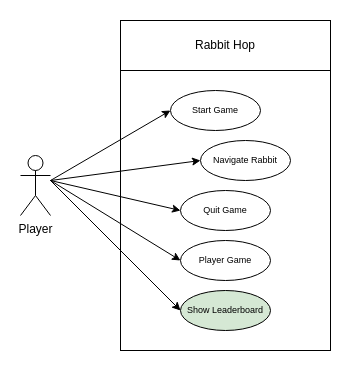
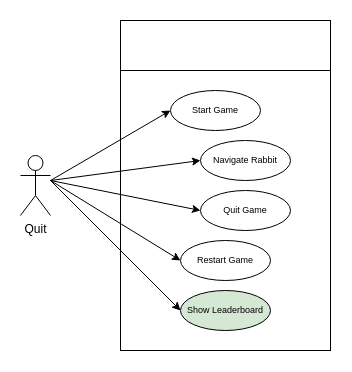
  <mxCell id="0" />
  <mxCell id="1" parent="0" />
  <mxCell id="2" value="" style="rounded=0;whiteSpace=wrap;html=1;" vertex="1" parent="1"><mxGeometry x="120" y="20" width="210" height="330" as="geometry" /></mxCell>
  <mxCell id="3" value="" style="rounded=0;whiteSpace=wrap;html=1;" vertex="1" parent="1"><mxGeometry x="120" y="20" width="210" height="50" as="geometry" /></mxCell>
- <mxCell id="4" value="Rabbit Hop" style="text;html=1;align=center;verticalAlign=middle;whiteSpace=wrap;rounded=0;" vertex="1" parent="1"><mxGeometry x="185" y="30" width="80" height="30" as="geometry" /></mxCell>
  <mxCell id="5" style="rounded=0;orthogonalLoop=1;jettySize=auto;html=1;entryX=0;entryY=0.5;entryDx=0;entryDy=0;" edge="1" parent="1" target="11"><mxGeometry relative="1" as="geometry"><mxPoint x="50" y="180" as="sourcePoint" /></mxGeometry></mxCell>
  <mxCell id="6" style="rounded=0;orthogonalLoop=1;jettySize=auto;html=1;entryX=0;entryY=0.5;entryDx=0;entryDy=0;" edge="1" parent="1" target="12"><mxGeometry relative="1" as="geometry"><mxPoint x="50" y="180" as="sourcePoint" /></mxGeometry></mxCell>
  <mxCell id="7" style="rounded=0;orthogonalLoop=1;jettySize=auto;html=1;entryX=0;entryY=0.5;entryDx=0;entryDy=0;" edge="1" parent="1" target="13"><mxGeometry relative="1" as="geometry"><mxPoint x="50" y="180" as="sourcePoint" /></mxGeometry></mxCell>
  <mxCell id="8" style="rounded=0;orthogonalLoop=1;jettySize=auto;html=1;entryX=0;entryY=0.5;entryDx=0;entryDy=0;" edge="1" parent="1" target="15"><mxGeometry relative="1" as="geometry"><mxPoint x="50" y="180" as="sourcePoint" /></mxGeometry></mxCell>
  <mxCell id="9" style="rounded=0;orthogonalLoop=1;jettySize=auto;html=1;entryX=0;entryY=0.5;entryDx=0;entryDy=0;" edge="1" parent="1" target="14"><mxGeometry relative="1" as="geometry"><mxPoint x="50" y="180" as="sourcePoint" /></mxGeometry></mxCell>
- <mxCell id="10" value="Player" style="shape=umlActor;verticalLabelPosition=bottom;verticalAlign=top;html=1;outlineConnect=0;" vertex="1" parent="1"><mxGeometry x="20" y="155" width="30" height="60" as="geometry" /></mxCell>
+ <mxCell id="10" value="Quit" style="shape=umlActor;verticalLabelPosition=bottom;verticalAlign=top;html=1;outlineConnect=0;" vertex="1" parent="1"><mxGeometry x="20" y="155" width="30" height="60" as="geometry" /></mxCell>
  <mxCell id="11" value="Start Game" style="ellipse;whiteSpace=wrap;html=1;fontSize=9;" vertex="1" parent="1"><mxGeometry x="170" y="90" width="90" height="40" as="geometry" /></mxCell>
  <mxCell id="12" value="Navigate Rabbit" style="ellipse;whiteSpace=wrap;html=1;fontSize=9;" vertex="1" parent="1"><mxGeometry x="200" y="140" width="90" height="40" as="geometry" /></mxCell>
- <mxCell id="13" value="Quit Game" style="ellipse;whiteSpace=wrap;html=1;fontSize=9;" vertex="1" parent="1"><mxGeometry x="180" y="190" width="90" height="40" as="geometry" /></mxCell>
+ <mxCell id="13" value="Quit Game" style="ellipse;whiteSpace=wrap;html=1;fontSize=9;" vertex="1" parent="1"><mxGeometry x="200" y="190" width="90" height="40" as="geometry" /></mxCell>
  <mxCell id="14" value="Show Leaderboard" style="ellipse;whiteSpace=wrap;html=1;fontSize=9;fillColor=#d5e8d4;" vertex="1" parent="1"><mxGeometry x="180" y="290" width="90" height="40" as="geometry" /></mxCell>
- <mxCell id="15" value="Player Game" style="ellipse;whiteSpace=wrap;html=1;fontSize=9;" vertex="1" parent="1"><mxGeometry x="180" y="240" width="90" height="40" as="geometry" /></mxCell>
+ <mxCell id="15" value="Restart Game" style="ellipse;whiteSpace=wrap;html=1;fontSize=9;" vertex="1" parent="1"><mxGeometry x="180" y="240" width="90" height="40" as="geometry" /></mxCell>
